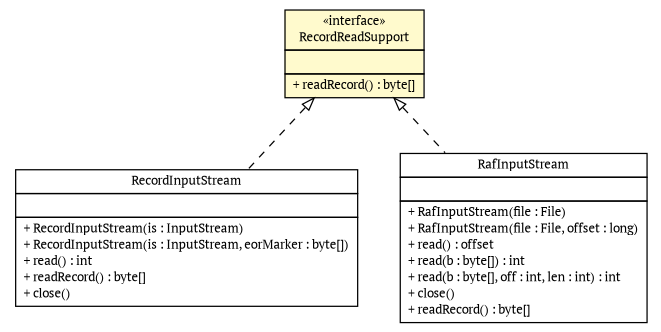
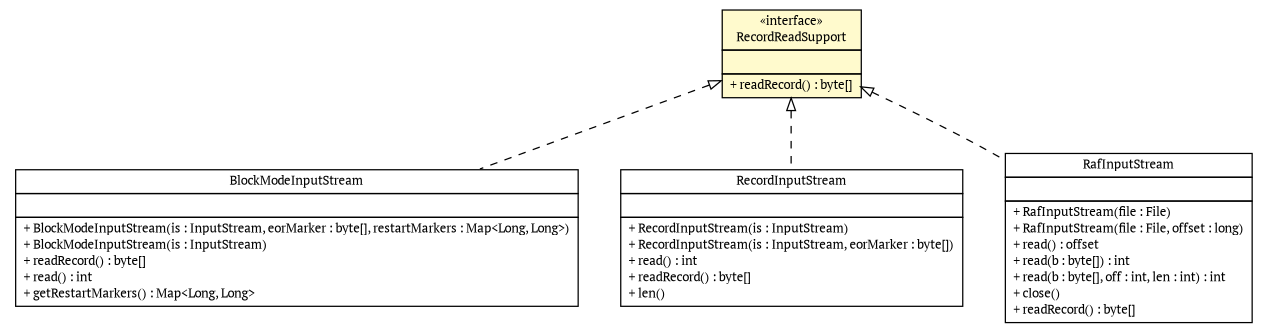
  digraph {
    fontname="PT Serif"
    nodesep=0.25
    ranksep=0.5
    node [fontcolor=black fontname="PT Serif" fontsize=10.0 shape=plaintext]
    edge [arrowtail=empty dir=back fontname="PT Serif" fontsize=10 headport=p labelfontname=Helvetica labelfontsize=10 style=dashed tailport=p]
-   n2 [label=<<table title="com.apporiented.hermesftp.streams.RecordInputStream" border="0" cellborder="1" cellspacing="0" cellpadding="2" port="p" href="./RecordInputStream.html"> 		<tr><td><table border="0" cellspacing="0" cellpadding="1"> <tr><td align="center" balign="center"> RecordInputStream </td></tr> 		</table></td></tr> 		<tr><td><table border="0" cellspacing="0" cellpadding="1"> <tr><td align="left" balign="left">  </td></tr> 		</table></td></tr> 		<tr><td><table border="0" cellspacing="0" cellpadding="1"> <tr><td align="left" balign="left"> + RecordInputStream(is : InputStream) </td></tr> <tr><td align="left" balign="left"> + RecordInputStream(is : InputStream, eorMarker : byte[]) </td></tr> <tr><td align="left" balign="left"> + read() : int </td></tr> <tr><td align="left" balign="left"> + readRecord() : byte[] </td></tr> <tr><td align="left" balign="left"> + close() </td></tr> 		</table></td></tr> 		</table>>]
+   n1 [label=<<table title="com.apporiented.hermesftp.streams.BlockModeInputStream" border="0" cellborder="1" cellspacing="0" cellpadding="2" port="p" href="./BlockModeInputStream.html"> 		<tr><td><table border="0" cellspacing="0" cellpadding="1"> <tr><td align="center" balign="center"> BlockModeInputStream </td></tr> 		</table></td></tr> 		<tr><td><table border="0" cellspacing="0" cellpadding="1"> <tr><td align="left" balign="left">  </td></tr> 		</table></td></tr> 		<tr><td><table border="0" cellspacing="0" cellpadding="1"> <tr><td align="left" balign="left"> + BlockModeInputStream(is : InputStream, eorMarker : byte[], restartMarkers : Map&lt;Long, Long&gt;) </td></tr> <tr><td align="left" balign="left"> + BlockModeInputStream(is : InputStream) </td></tr> <tr><td align="left" balign="left"> + readRecord() : byte[] </td></tr> <tr><td align="left" balign="left"> + read() : int </td></tr> <tr><td align="left" balign="left"> + getRestartMarkers() : Map&lt;Long, Long&gt; </td></tr> 		</table></td></tr> 		</table>>]
+   n2 [label=<<table title="com.apporiented.hermesftp.streams.RecordInputStream" border="0" cellborder="1" cellspacing="0" cellpadding="2" port="p" href="./RecordInputStream.html"> 		<tr><td><table border="0" cellspacing="0" cellpadding="1"> <tr><td align="center" balign="center"> RecordInputStream </td></tr> 		</table></td></tr> 		<tr><td><table border="0" cellspacing="0" cellpadding="1"> <tr><td align="left" balign="left">  </td></tr> 		</table></td></tr> 		<tr><td><table border="0" cellspacing="0" cellpadding="1"> <tr><td align="left" balign="left"> + RecordInputStream(is : InputStream) </td></tr> <tr><td align="left" balign="left"> + RecordInputStream(is : InputStream, eorMarker : byte[]) </td></tr> <tr><td align="left" balign="left"> + read() : int </td></tr> <tr><td align="left" balign="left"> + readRecord() : byte[] </td></tr> <tr><td align="left" balign="left"> + len() </td></tr> 		</table></td></tr> 		</table>>]
    n3 [label=<<table title="com.apporiented.hermesftp.streams.RafInputStream" border="0" cellborder="1" cellspacing="0" cellpadding="2" port="p" href="./RafInputStream.html"> 		<tr><td><table border="0" cellspacing="0" cellpadding="1"> <tr><td align="center" balign="center"> RafInputStream </td></tr> 		</table></td></tr> 		<tr><td><table border="0" cellspacing="0" cellpadding="1"> <tr><td align="left" balign="left">  </td></tr> 		</table></td></tr> 		<tr><td><table border="0" cellspacing="0" cellpadding="1"> <tr><td align="left" balign="left"> + RafInputStream(file : File) </td></tr> <tr><td align="left" balign="left"> + RafInputStream(file : File, offset : long) </td></tr> <tr><td align="left" balign="left"> + read() : offset </td></tr> <tr><td align="left" balign="left"> + read(b : byte[]) : int </td></tr> <tr><td align="left" balign="left"> + read(b : byte[], off : int, len : int) : int </td></tr> <tr><td align="left" balign="left"> + close() </td></tr> <tr><td align="left" balign="left"> + readRecord() : byte[] </td></tr> 		</table></td></tr> 		</table>>]
    n4 [label=<<table title="com.apporiented.hermesftp.streams.RecordReadSupport" border="0" cellborder="1" cellspacing="0" cellpadding="2" port="p" bgcolor="lemonChiffon" href="./RecordReadSupport.html"> 		<tr><td><table border="0" cellspacing="0" cellpadding="1"> <tr><td align="center" balign="center"> &#171;interface&#187; </td></tr> <tr><td align="center" balign="center"> RecordReadSupport </td></tr> 		</table></td></tr> 		<tr><td><table border="0" cellspacing="0" cellpadding="1"> <tr><td align="left" balign="left">  </td></tr> 		</table></td></tr> 		<tr><td><table border="0" cellspacing="0" cellpadding="1"> <tr><td align="left" balign="left"> + readRecord() : byte[] </td></tr> 		</table></td></tr> 		</table>>]
+   n4 -> n1
    n4 -> n2
    n4 -> n3
  }
